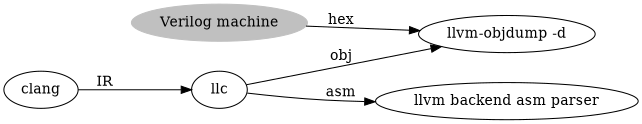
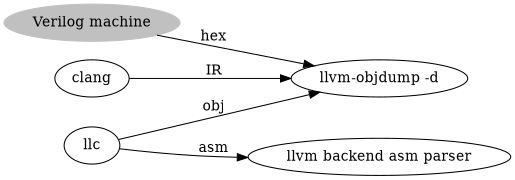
  digraph {
    rankdir=LR
    "Verilog machine" [color=gray style=filled]
    "llvm-objdump -d"
    clang
    llc
    "llvm backend asm parser"
    "Verilog machine" -> "llvm-objdump -d" [label=hex]
-   clang -> llc [label=IR]
+   clang -> "llvm-objdump -d" [label=IR]
    llc -> "llvm-objdump -d" [label=obj]
    llc -> "llvm backend asm parser" [label=asm]
  }
